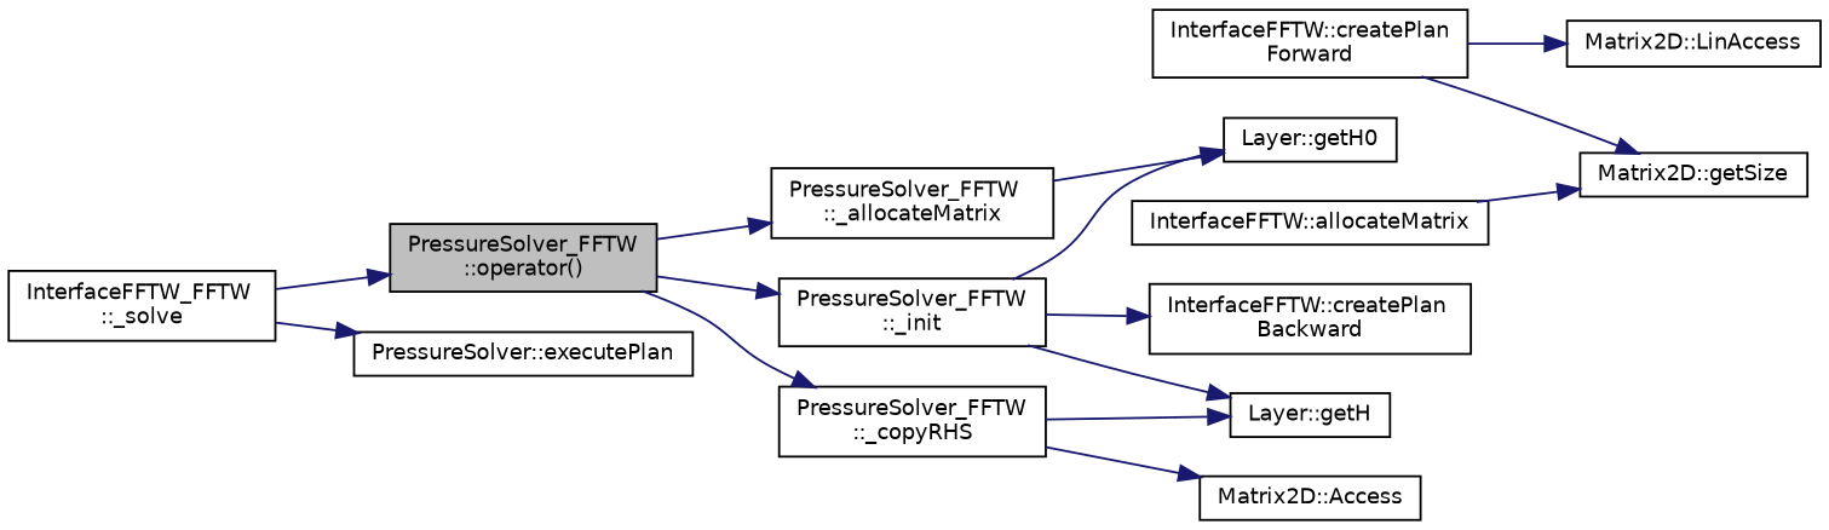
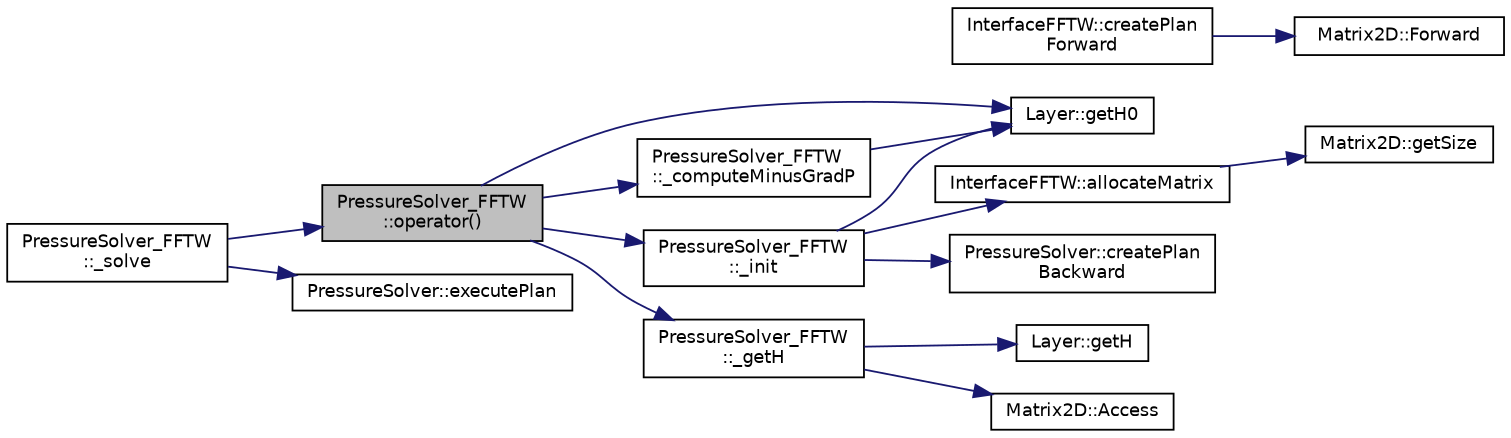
  digraph {
    rankdir=LR
    node [color=black fillcolor=white fontname=Helvetica fontsize=10 shape=record style=filled]
    edge [color=midnightblue fontname=Helvetica fontsize=10 labelfontname=Helvetica labelfontsize=10 style=solid]
    n1 [fillcolor=grey75 fontcolor=black height=0.2 label="PressureSolver_FFTW\l::operator()" width=0.4]
    n2 [height=0.2 label="PressureSolver_FFTW\l::_init" width=0.4]
-   n3 [height=0.2 label="PressureSolver_FFTW\l::_copyRHS" width=0.4]
+   n3 [height=0.2 label="PressureSolver_FFTW\l::_getH" width=0.4]
    n4 [height=0.2 label="Layer::getH0" width=0.4]
-   n5 [height=0.2 label="PressureSolver_FFTW\l::_allocateMatrix" width=0.4]
+   n5 [height=0.2 label="PressureSolver_FFTW\l::_computeMinusGradP" width=0.4]
    n6 [height=0.2 label="InterfaceFFTW::allocateMatrix" width=0.4]
-   n7 [height=0.2 label="InterfaceFFTW::createPlan\lBackward" width=0.4]
+   n7 [height=0.2 label="PressureSolver::createPlan\lBackward" width=0.4]
    n8 [height=0.2 label="Layer::getH" width=0.4]
    n9 [height=0.2 label="Matrix2D::Access" width=0.4]
-   n10 [height=0.2 label="InterfaceFFTW_FFTW\l::_solve" width=0.4]
+   n10 [height=0.2 label="PressureSolver_FFTW\l::_solve" width=0.4]
    n11 [height=0.2 label="PressureSolver::executePlan" width=0.4]
    n12 [height=0.2 label="Matrix2D::getSize" width=0.4]
    n13 [height=0.2 label="InterfaceFFTW::createPlan\lForward" width=0.4]
-   n14 [height=0.2 label="Matrix2D::LinAccess" width=0.4]
+   n14 [height=0.2 label="Matrix2D::Forward" width=0.4]
    n1 -> n2
    n1 -> n3
+   n1 -> n4
    n1 -> n5
    n2 -> n4
-   n2 -> n8
+   n2 -> n6
    n2 -> n7
    n3 -> n8
    n3 -> n9
    n5 -> n4
    n6 -> n12
    n10 -> n1
    n10 -> n11
-   n13 -> n12
    n13 -> n14
  }
